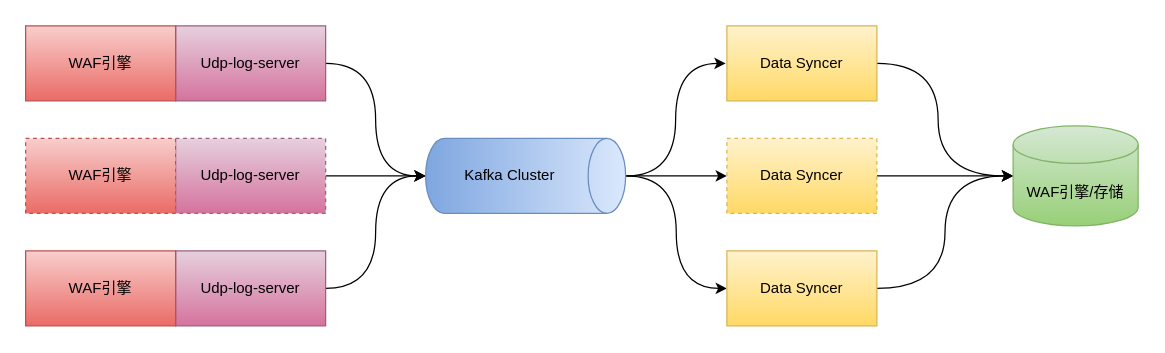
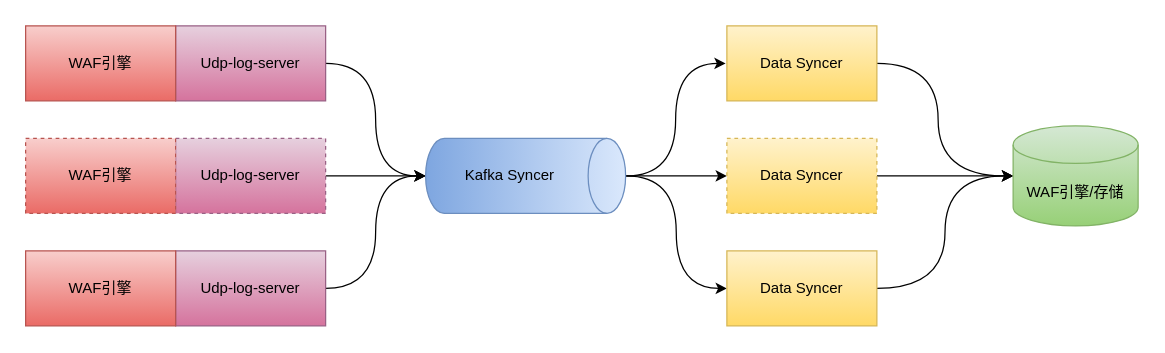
  <mxCell id="0" />
  <mxCell id="1" parent="0" />
  <mxCell id="2" style="edgeStyle=orthogonalEdgeStyle;curved=1;rounded=0;orthogonalLoop=1;jettySize=auto;html=1;exitX=1;exitY=0.5;exitDx=0;exitDy=0;entryX=0.5;entryY=1;entryDx=0;entryDy=0;entryPerimeter=0;" edge="1" parent="1" source="3" target="11"><mxGeometry relative="1" as="geometry" /></mxCell>
  <mxCell id="3" value="Udp-log-server" style="rounded=0;whiteSpace=wrap;html=1;fillColor=#e6d0de;gradientColor=#d5739d;strokeColor=#996185;" vertex="1" parent="1"><mxGeometry x="140" y="20" width="120" height="60" as="geometry" /></mxCell>
  <mxCell id="4" style="edgeStyle=orthogonalEdgeStyle;curved=1;rounded=0;orthogonalLoop=1;jettySize=auto;html=1;exitX=1;exitY=0.5;exitDx=0;exitDy=0;" edge="1" parent="1" source="5"><mxGeometry relative="1" as="geometry"><mxPoint x="340" y="140" as="targetPoint" /><Array as="points"><mxPoint x="300" y="230" /><mxPoint x="300" y="140" /></Array></mxGeometry></mxCell>
  <mxCell id="5" value="&lt;span&gt;Udp-log-server&lt;/span&gt;" style="rounded=0;whiteSpace=wrap;html=1;fillColor=#e6d0de;gradientColor=#d5739d;strokeColor=#996185;" vertex="1" parent="1"><mxGeometry x="140" y="200" width="120" height="60" as="geometry" /></mxCell>
  <mxCell id="6" value="" style="edgeStyle=orthogonalEdgeStyle;rounded=0;orthogonalLoop=1;jettySize=auto;html=1;" edge="1" parent="1" source="7" target="11"><mxGeometry relative="1" as="geometry" /></mxCell>
  <mxCell id="7" value="&lt;span&gt;Udp-log-server&lt;/span&gt;" style="rounded=0;whiteSpace=wrap;html=1;fillColor=#e6d0de;gradientColor=#d5739d;strokeColor=#996185;dashed=1;" vertex="1" parent="1"><mxGeometry x="140" y="110" width="120" height="60" as="geometry" /></mxCell>
  <mxCell id="8" style="edgeStyle=orthogonalEdgeStyle;curved=1;rounded=0;orthogonalLoop=1;jettySize=auto;html=1;exitX=0.5;exitY=0;exitDx=0;exitDy=0;exitPerimeter=0;entryX=0;entryY=0.5;entryDx=0;entryDy=0;" edge="1" parent="1" source="11" target="15"><mxGeometry relative="1" as="geometry" /></mxCell>
  <mxCell id="9" style="edgeStyle=orthogonalEdgeStyle;curved=1;rounded=0;orthogonalLoop=1;jettySize=auto;html=1;exitX=0.5;exitY=0;exitDx=0;exitDy=0;exitPerimeter=0;" edge="1" parent="1" source="11"><mxGeometry relative="1" as="geometry"><mxPoint x="580" y="50" as="targetPoint" /><Array as="points"><mxPoint x="540" y="140" /><mxPoint x="540" y="50" /></Array></mxGeometry></mxCell>
  <mxCell id="10" style="edgeStyle=orthogonalEdgeStyle;curved=1;rounded=0;orthogonalLoop=1;jettySize=auto;html=1;exitX=0.5;exitY=0;exitDx=0;exitDy=0;exitPerimeter=0;entryX=0;entryY=0.5;entryDx=0;entryDy=0;" edge="1" parent="1" source="11" target="17"><mxGeometry relative="1" as="geometry" /></mxCell>
- <mxCell id="11" value="Kafka Cluster" style="shape=cylinder3;whiteSpace=wrap;html=1;boundedLbl=1;backgroundOutline=1;size=15;direction=south;fillColor=#dae8fc;strokeColor=#6c8ebf;strokeWidth=1;gradientColor=#7ea6e0;" vertex="1" parent="1"><mxGeometry x="340" y="110" width="160" height="60" as="geometry" /></mxCell>
+ <mxCell id="11" value="Kafka Syncer" style="shape=cylinder3;whiteSpace=wrap;html=1;boundedLbl=1;backgroundOutline=1;size=15;direction=south;fillColor=#dae8fc;strokeColor=#6c8ebf;strokeWidth=1;gradientColor=#7ea6e0;" vertex="1" parent="1"><mxGeometry x="340" y="110" width="160" height="60" as="geometry" /></mxCell>
  <mxCell id="12" style="edgeStyle=orthogonalEdgeStyle;curved=1;rounded=0;orthogonalLoop=1;jettySize=auto;html=1;exitX=1;exitY=0.5;exitDx=0;exitDy=0;" edge="1" parent="1" source="13"><mxGeometry relative="1" as="geometry"><mxPoint x="810" y="140" as="targetPoint" /><Array as="points"><mxPoint x="750" y="50" /><mxPoint x="750" y="140" /></Array></mxGeometry></mxCell>
  <mxCell id="13" value="Data Syncer" style="rounded=0;whiteSpace=wrap;html=1;fillColor=#fff2cc;gradientColor=#ffd966;strokeColor=#d6b656;" vertex="1" parent="1"><mxGeometry x="581" y="20" width="120" height="60" as="geometry" /></mxCell>
  <mxCell id="14" style="edgeStyle=orthogonalEdgeStyle;rounded=0;orthogonalLoop=1;jettySize=auto;html=1;exitX=1;exitY=0.5;exitDx=0;exitDy=0;entryX=0;entryY=0.5;entryDx=0;entryDy=0;entryPerimeter=0;" edge="1" parent="1" source="15" target="18"><mxGeometry relative="1" as="geometry" /></mxCell>
  <mxCell id="15" value="Data Syncer" style="rounded=0;whiteSpace=wrap;html=1;fillColor=#fff2cc;gradientColor=#ffd966;strokeColor=#d6b656;dashed=1;" vertex="1" parent="1"><mxGeometry x="581" y="110" width="120" height="60" as="geometry" /></mxCell>
  <mxCell id="16" style="edgeStyle=orthogonalEdgeStyle;curved=1;rounded=0;orthogonalLoop=1;jettySize=auto;html=1;exitX=1;exitY=0.5;exitDx=0;exitDy=0;entryX=0;entryY=0.5;entryDx=0;entryDy=0;entryPerimeter=0;" edge="1" parent="1" source="17" target="18"><mxGeometry relative="1" as="geometry" /></mxCell>
  <mxCell id="17" value="Data Syncer" style="rounded=0;whiteSpace=wrap;html=1;fillColor=#fff2cc;gradientColor=#ffd966;strokeColor=#d6b656;" vertex="1" parent="1"><mxGeometry x="581" y="200" width="120" height="60" as="geometry" /></mxCell>
  <mxCell id="18" value="WAF引擎/存储" style="shape=cylinder3;whiteSpace=wrap;html=1;boundedLbl=1;backgroundOutline=1;size=15;fillColor=#d5e8d4;gradientColor=#97d077;strokeColor=#82b366;" vertex="1" parent="1"><mxGeometry x="810" y="100" width="100" height="80" as="geometry" /></mxCell>
  <mxCell id="19" value="WAF引擎" style="rounded=0;whiteSpace=wrap;html=1;fillColor=#f8cecc;gradientColor=#ea6b66;strokeColor=#b85450;" vertex="1" parent="1"><mxGeometry x="20" y="20" width="120" height="60" as="geometry" /></mxCell>
  <mxCell id="20" value="WAF引擎" style="rounded=0;whiteSpace=wrap;html=1;fillColor=#f8cecc;gradientColor=#ea6b66;strokeColor=#b85450;dashed=1;" vertex="1" parent="1"><mxGeometry x="20" y="110" width="120" height="60" as="geometry" /></mxCell>
  <mxCell id="21" value="WAF引擎" style="rounded=0;whiteSpace=wrap;html=1;fillColor=#f8cecc;gradientColor=#ea6b66;strokeColor=#b85450;" vertex="1" parent="1"><mxGeometry x="20" y="200" width="120" height="60" as="geometry" /></mxCell>
